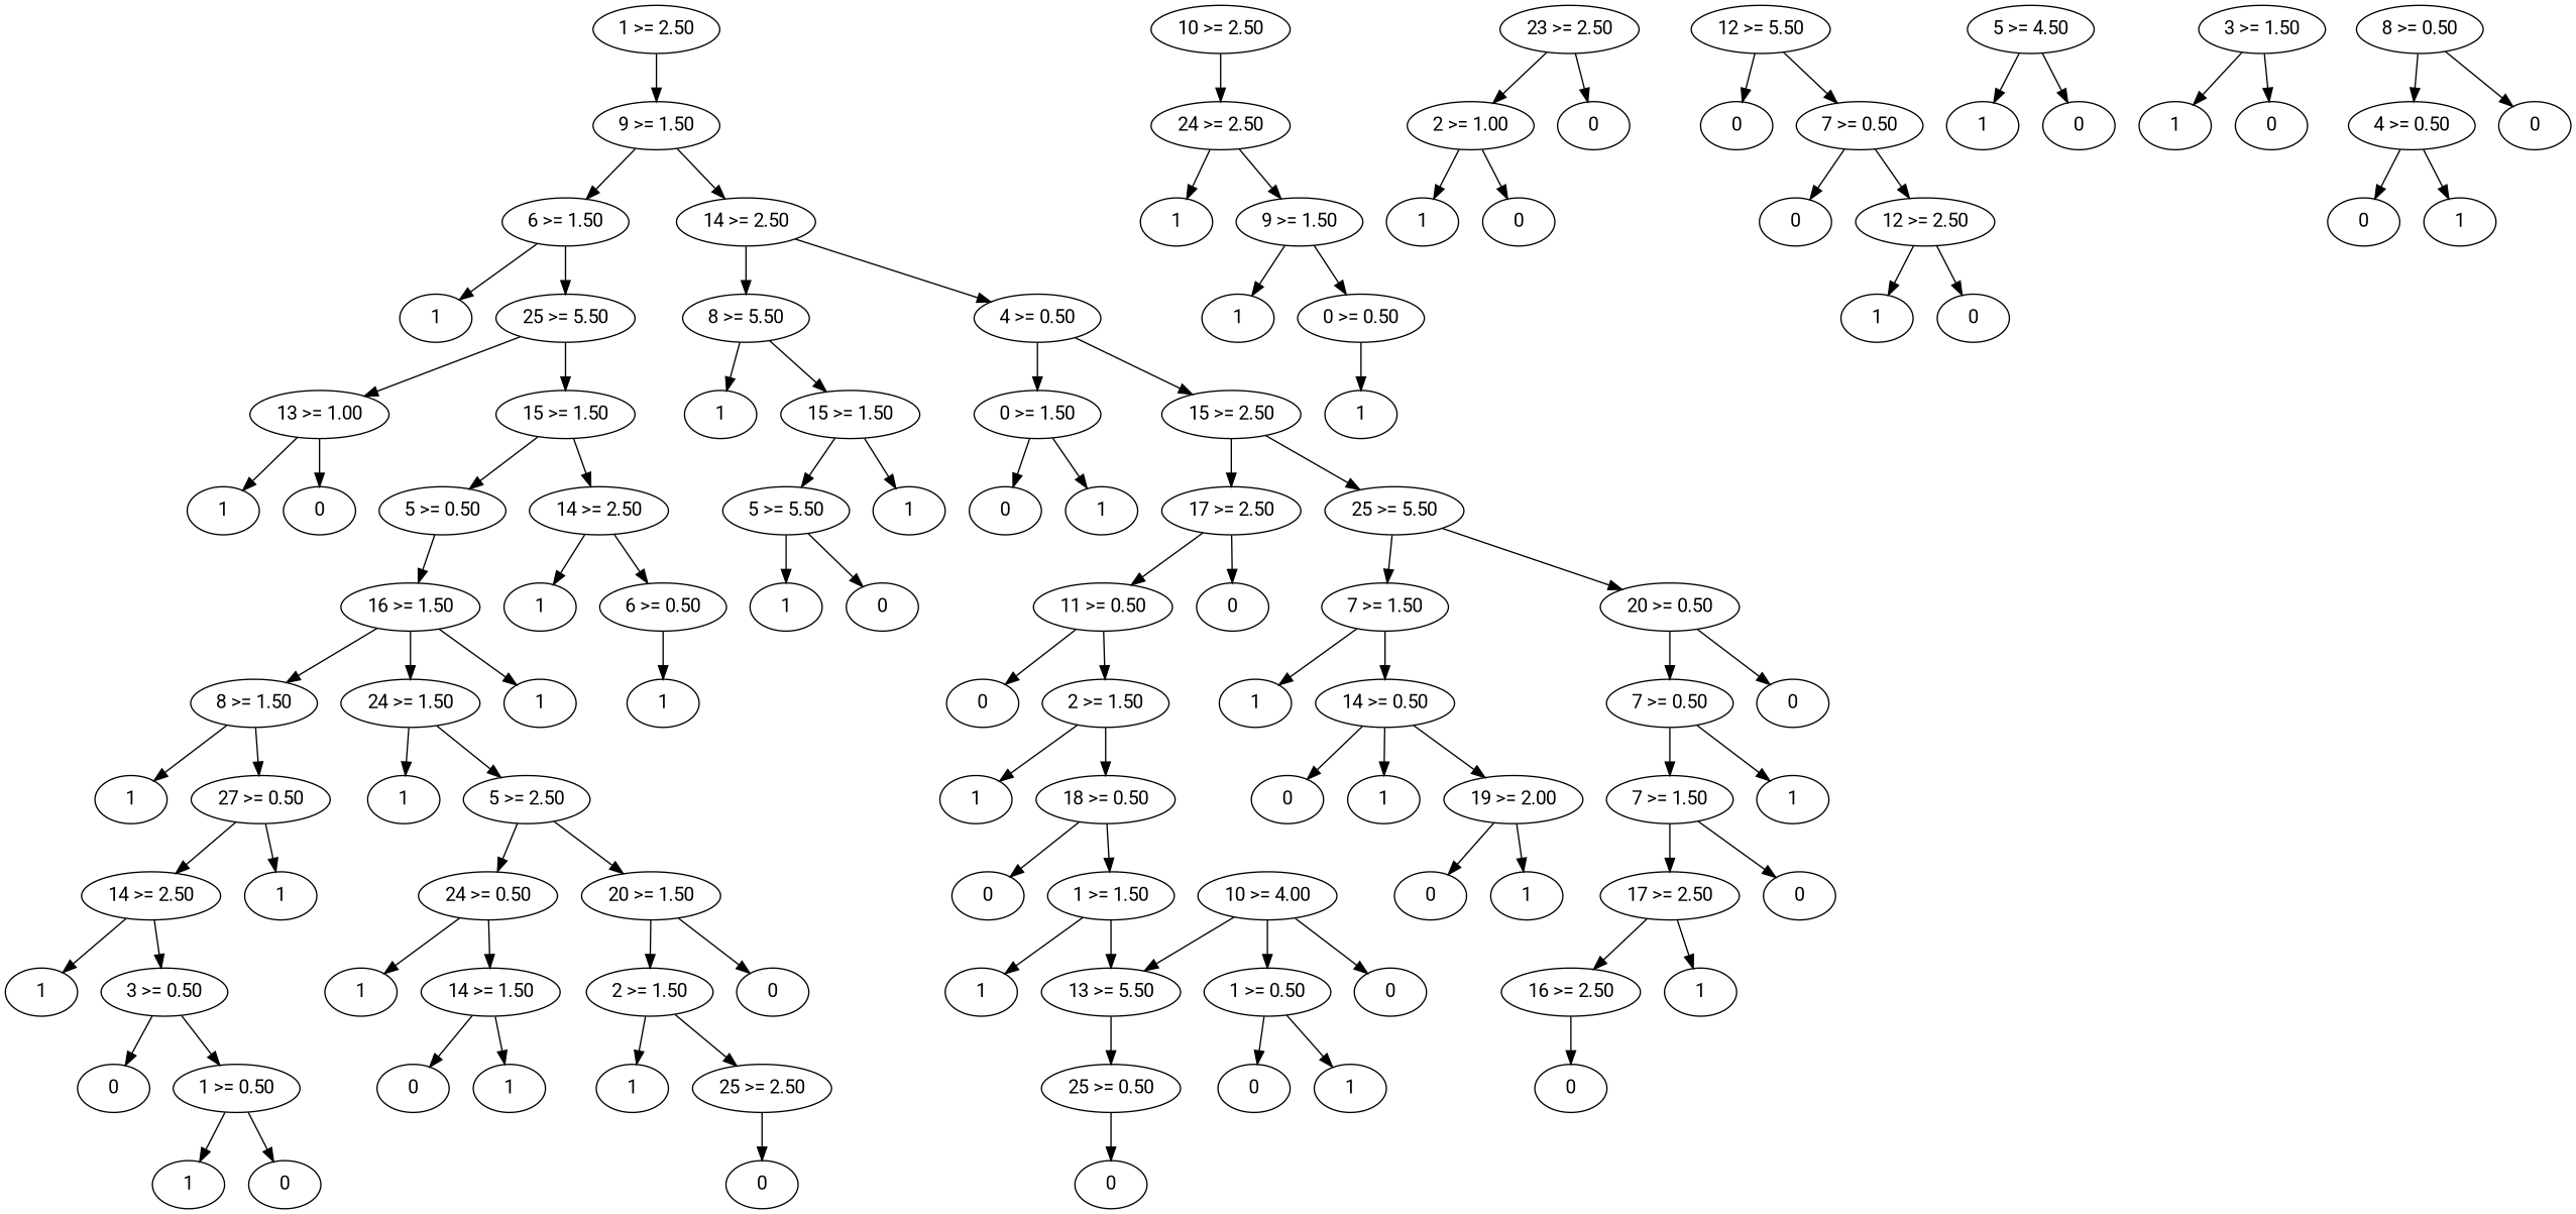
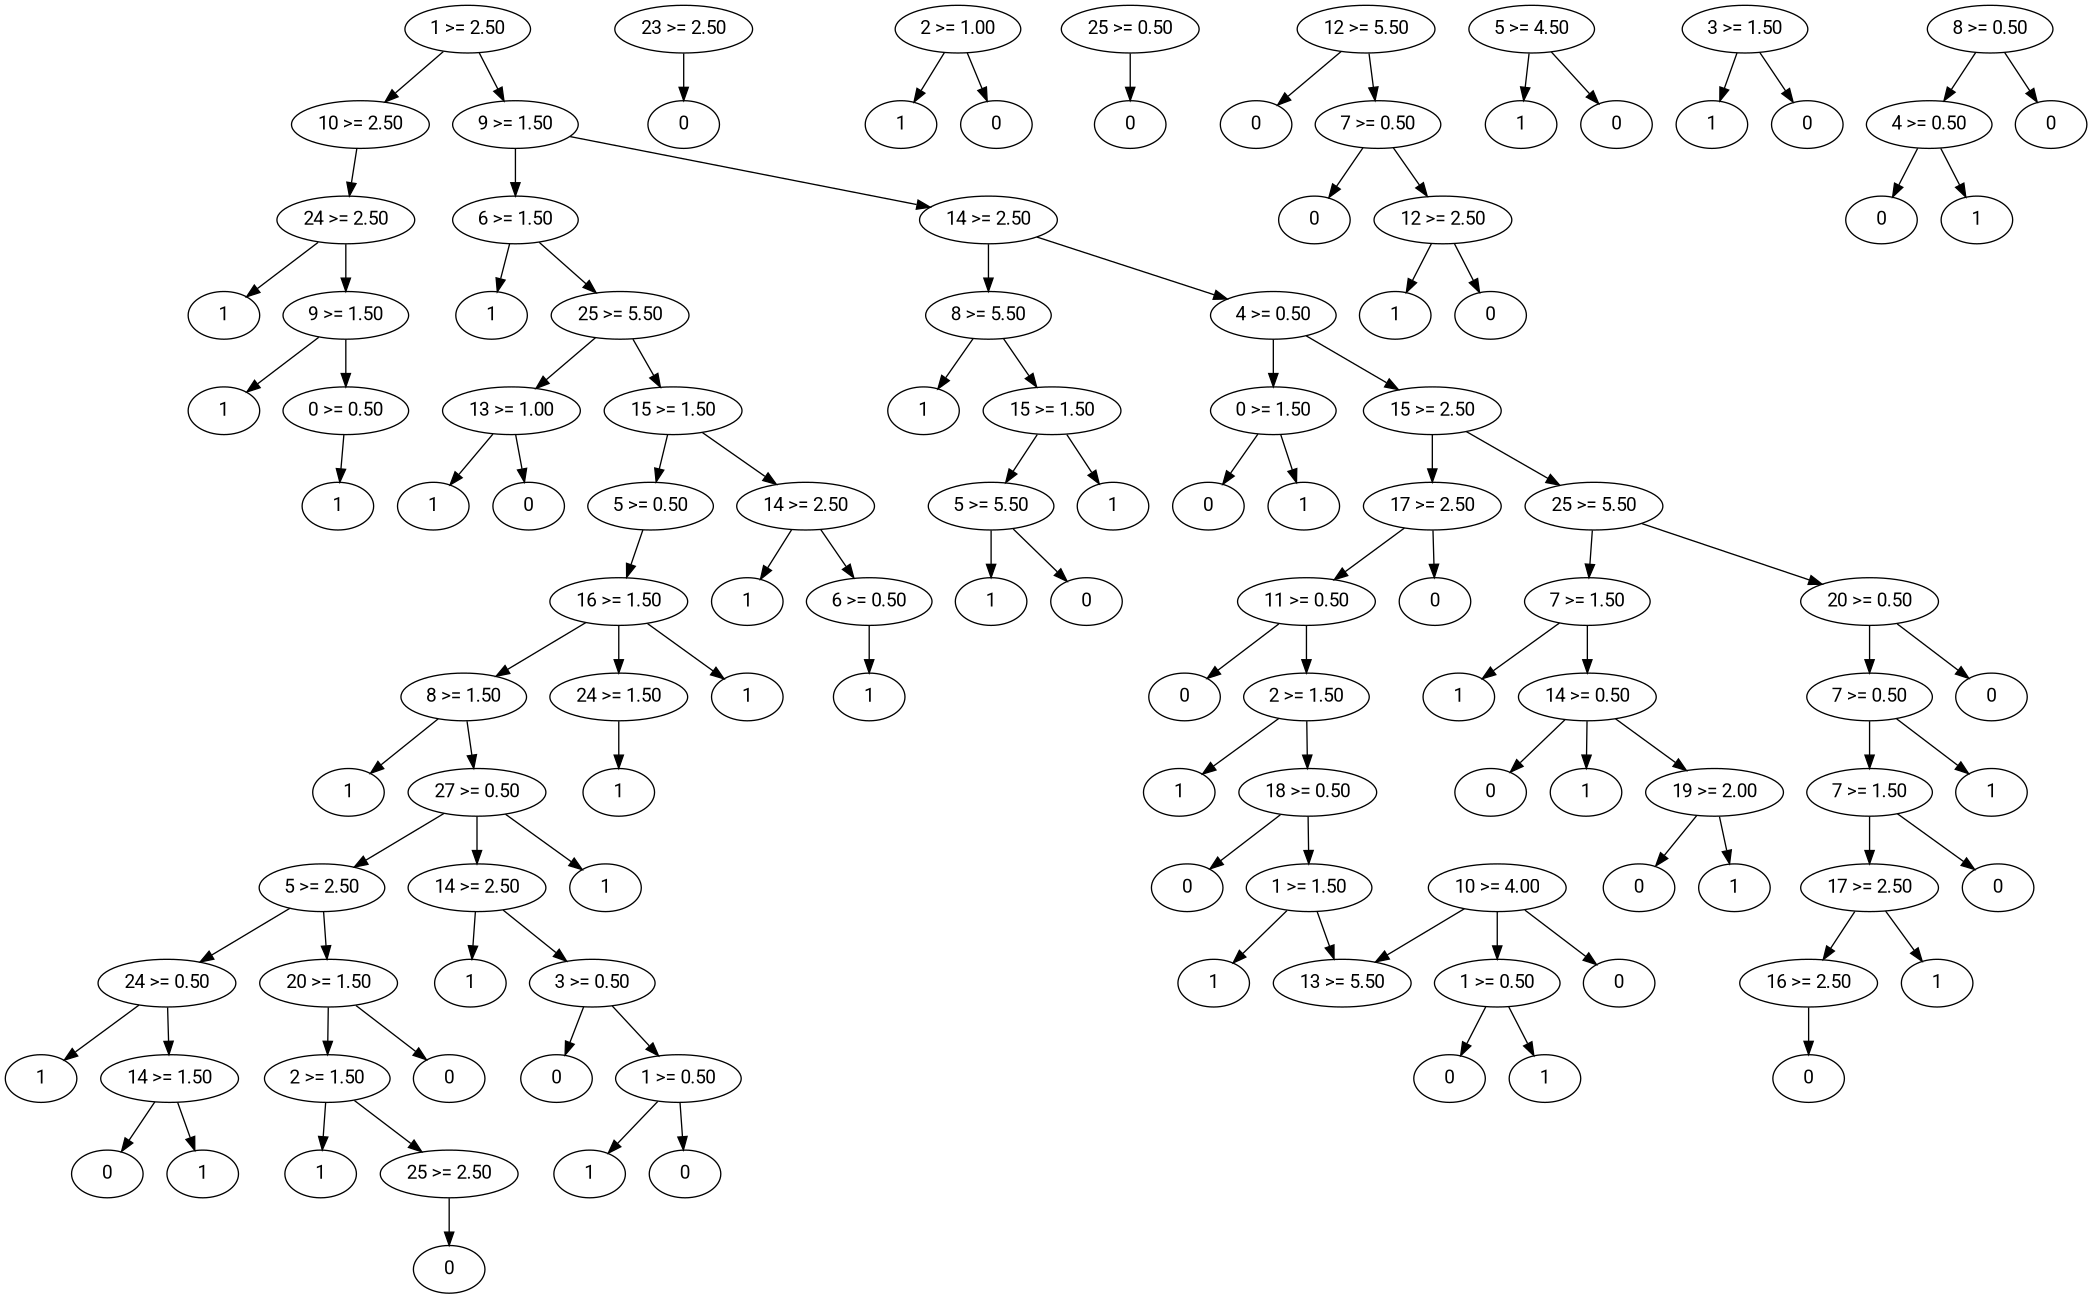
  digraph {
    fontname=Roboto
    node [fontname=Roboto]
    edge [fontname=Roboto]
    n1 [label="1 >= 2.50"]
    n2 [label="10 >= 2.50"]
    n3 [label="9 >= 1.50"]
    n4 [label="24 >= 2.50"]
    n5 [label="6 >= 1.50"]
    n6 [label="14 >= 2.50"]
    n7 [label=1]
    n8 [label="9 >= 1.50"]
    n9 [label="23 >= 2.50"]
    n10 [label="2 >= 1.00"]
    n11 [label=0]
    n12 [label=1]
    n13 [label="25 >= 5.50"]
    n14 [label="8 >= 5.50"]
    n15 [label="4 >= 0.50"]
    n16 [label=1]
    n17 [label="0 >= 0.50"]
    n18 [label=1]
    n19 [label=0]
    n20 [label="13 >= 1.00"]
    n21 [label="15 >= 1.50"]
    n22 [label=1]
    n23 [label="15 >= 1.50"]
    n24 [label="0 >= 1.50"]
    n25 [label="15 >= 2.50"]
    n26 [label="5 >= 5.50"]
    n27 [label=1]
    n28 [label=0]
    n29 [label=1]
    n30 [label="17 >= 2.50"]
    n31 [label="25 >= 5.50"]
    n32 [label="11 >= 0.50"]
    n33 [label=0]
    n34 [label="7 >= 1.50"]
    n35 [label="20 >= 0.50"]
    n36 [label=1]
    n37 [label=0]
    n38 [label=0]
    n39 [label="2 >= 1.50"]
    n40 [label=1]
    n41 [label="14 >= 0.50"]
    n42 [label="7 >= 0.50"]
    n43 [label=0]
    n44 [label=0]
    n45 [label=1]
    n46 [label="19 >= 2.00"]
    n47 [label="7 >= 1.50"]
    n48 [label=1]
    n49 [label="17 >= 2.50"]
    n50 [label=0]
    n51 [label="16 >= 2.50"]
    n52 [label=1]
    n53 [label=0]
    n54 [label=1]
    n55 [label="18 >= 0.50"]
    n56 [label=0]
    n57 [label="1 >= 1.50"]
    n58 [label=0]
    n59 [label=1]
    n60 [label=1]
    n61 [label="13 >= 5.50"]
    n62 [label="25 >= 0.50"]
    n63 [label=0]
    n64 [label="10 >= 4.00"]
    n65 [label="1 >= 0.50"]
    n66 [label=0]
    n67 [label="12 >= 5.50"]
    n68 [label=0]
    n69 [label="7 >= 0.50"]
    n70 [label=0]
    n71 [label=1]
    n72 [label=0]
    n73 [label="12 >= 2.50"]
    n74 [label=1]
    n75 [label=0]
    n76 [label=1]
    n77 [label=0]
    n78 [label="5 >= 0.50"]
    n79 [label="14 >= 2.50"]
    n80 [label=1]
    n81 [label="16 >= 1.50"]
    n82 [label=1]
    n83 [label="6 >= 0.50"]
    n84 [label="5 >= 4.50"]
    n85 [label=1]
    n86 [label=0]
    n87 [label="8 >= 1.50"]
    n88 [label="24 >= 1.50"]
    n89 [label=1]
    n90 [label=1]
    n91 [label="27 >= 0.50"]
    n92 [label=1]
    n93 [label="3 >= 1.50"]
    n94 [label=1]
    n95 [label=0]
    n96 [label=1]
    n97 [label="5 >= 2.50"]
    n98 [label="14 >= 2.50"]
    n99 [label=1]
    n100 [label=1]
    n101 [label="3 >= 0.50"]
    n102 [label="24 >= 0.50"]
    n103 [label="20 >= 1.50"]
    n104 [label=0]
    n105 [label="1 >= 0.50"]
    n106 [label=1]
    n107 [label=0]
    n108 [label=1]
    n109 [label="14 >= 1.50"]
    n110 [label="2 >= 1.50"]
    n111 [label=0]
    n112 [label=0]
    n113 [label=1]
    n114 [label=1]
    n115 [label="25 >= 2.50"]
    n116 [label=0]
    n117 [label="8 >= 0.50"]
    n118 [label="4 >= 0.50"]
    n119 [label=0]
    n120 [label=0]
    n121 [label=1]
+   n1 -> n2
    n1 -> n3
    n2 -> n4
    n3 -> n5
    n3 -> n6
    n4 -> n7
    n4 -> n8
    n5 -> n12
    n5 -> n13
    n6 -> n14
    n6 -> n15
    n8 -> n16
    n8 -> n17
-   n9 -> n10
    n9 -> n11
    n10 -> n18
    n10 -> n19
    n13 -> n20
    n13 -> n21
    n14 -> n22
    n14 -> n23
    n15 -> n24
    n15 -> n25
    n17 -> n80
    n20 -> n76
    n20 -> n77
    n21 -> n78
    n21 -> n79
    n23 -> n26
    n23 -> n27
    n24 -> n28
    n24 -> n29
    n25 -> n30
    n25 -> n31
    n26 -> n36
    n26 -> n37
    n30 -> n32
    n30 -> n33
    n31 -> n34
    n31 -> n35
    n32 -> n38
    n32 -> n39
    n34 -> n40
    n34 -> n41
    n35 -> n42
    n35 -> n43
    n39 -> n54
    n39 -> n55
    n41 -> n44
    n41 -> n45
    n41 -> n46
    n42 -> n47
    n42 -> n48
    n46 -> n58
    n46 -> n59
    n47 -> n49
    n47 -> n50
    n49 -> n51
    n49 -> n52
    n51 -> n53
    n55 -> n56
    n55 -> n57
    n57 -> n60
    n57 -> n61
-   n61 -> n62
    n62 -> n63
    n64 -> n61
    n64 -> n65
    n64 -> n66
    n65 -> n70
    n65 -> n71
    n67 -> n68
    n67 -> n69
    n69 -> n72
    n69 -> n73
    n73 -> n74
    n73 -> n75
    n78 -> n81
    n79 -> n82
    n79 -> n83
    n81 -> n87
    n81 -> n88
    n81 -> n89
    n83 -> n92
    n84 -> n85
    n84 -> n86
    n87 -> n90
    n87 -> n91
    n88 -> n96
-   n88 -> n97
+   n91 -> n97
    n91 -> n98
    n91 -> n99
    n93 -> n94
    n93 -> n95
    n97 -> n102
    n97 -> n103
    n98 -> n100
    n98 -> n101
    n101 -> n104
    n101 -> n105
    n102 -> n108
    n102 -> n109
    n103 -> n110
    n103 -> n111
    n105 -> n106
    n105 -> n107
    n109 -> n112
    n109 -> n113
    n110 -> n114
    n110 -> n115
    n115 -> n116
    n117 -> n118
    n117 -> n119
    n118 -> n120
    n118 -> n121
  }
